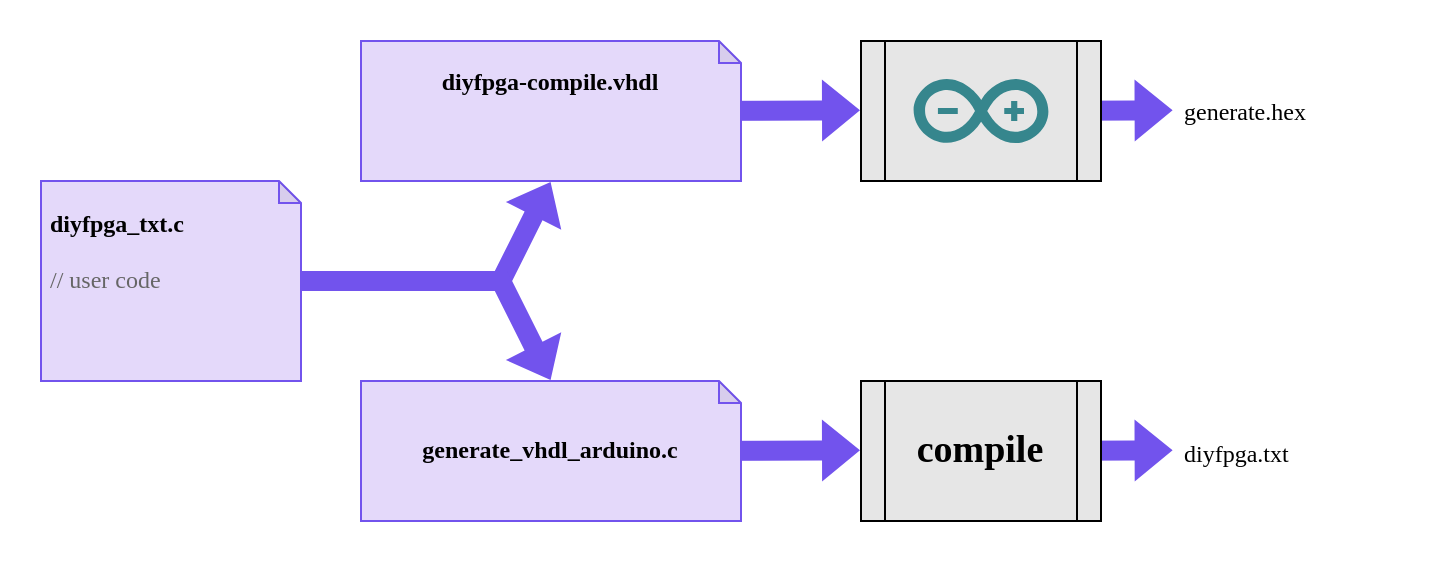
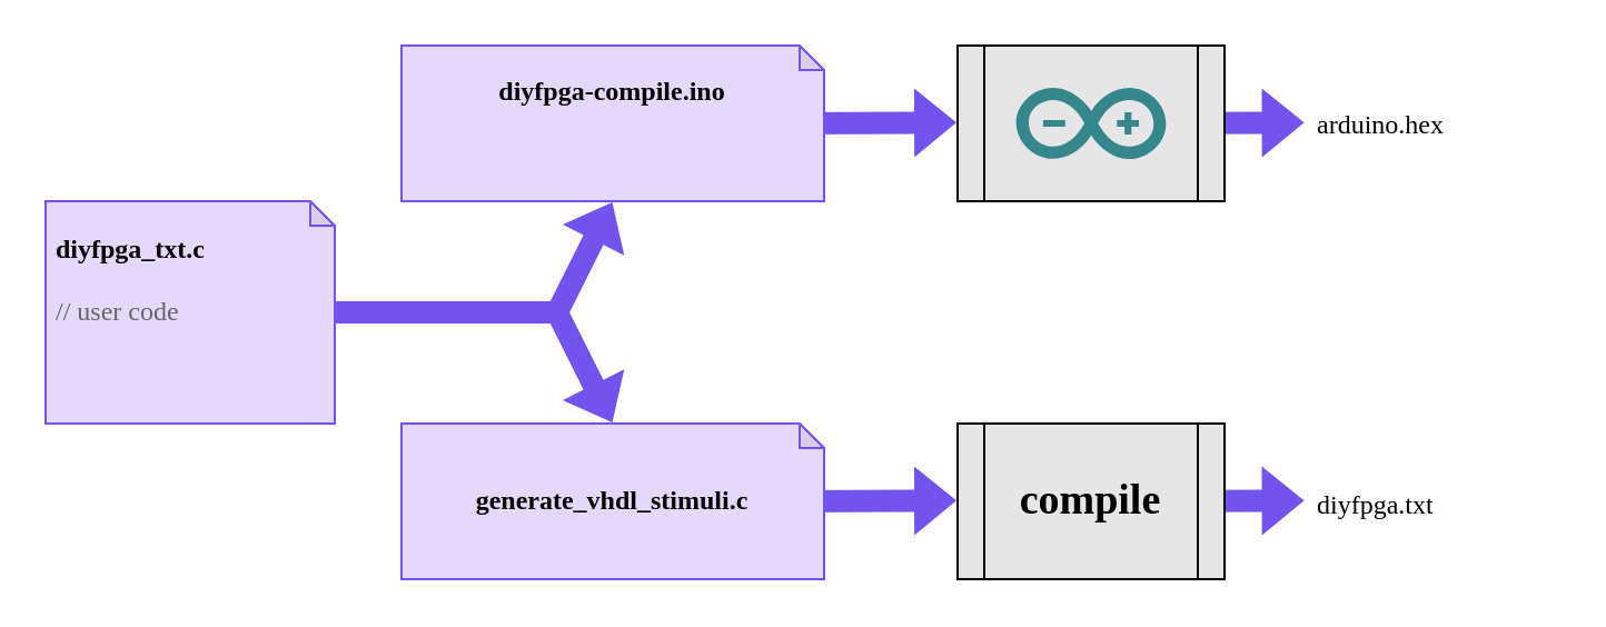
  <mxCell id="0" />
  <mxCell id="1" parent="0" />
  <mxCell id="2" value="" style="shape=flexArrow;endArrow=classic;html=1;rounded=0;fontFamily=Lucida Console;fontColor=#666666;strokeColor=none;fillColor=#7253ED;" parent="1" edge="1"><mxGeometry width="50" height="50" relative="1" as="geometry"><mxPoint x="490" y="225" as="sourcePoint" /><mxPoint x="586.3" y="224.67" as="targetPoint" /><Array as="points" /></mxGeometry></mxCell>
  <mxCell id="3" value="" style="shape=flexArrow;endArrow=classic;html=1;rounded=0;fontFamily=Lucida Console;fontColor=#666666;strokeColor=none;fillColor=#7253ED;" parent="1" edge="1"><mxGeometry width="50" height="50" relative="1" as="geometry"><mxPoint x="490" y="55" as="sourcePoint" /><mxPoint x="586.3" y="54.67" as="targetPoint" /><Array as="points" /></mxGeometry></mxCell>
  <mxCell id="4" value="" style="shape=flexArrow;endArrow=classic;html=1;rounded=0;fontFamily=Lucida Console;fontColor=#666666;strokeColor=none;fillColor=#7253ED;" parent="1" edge="1"><mxGeometry width="50" height="50" relative="1" as="geometry"><mxPoint x="333.7" y="225" as="sourcePoint" /><mxPoint x="430" y="224.67" as="targetPoint" /><Array as="points" /></mxGeometry></mxCell>
  <mxCell id="5" value="" style="shape=flexArrow;endArrow=classic;html=1;rounded=0;fontFamily=Lucida Console;fontColor=#666666;strokeColor=none;fillColor=#7253ED;" parent="1" edge="1"><mxGeometry width="50" height="50" relative="1" as="geometry"><mxPoint x="333.7" y="55" as="sourcePoint" /><mxPoint x="430" y="54.67" as="targetPoint" /><Array as="points" /></mxGeometry></mxCell>
  <mxCell id="6" value="" style="shape=process;whiteSpace=wrap;html=1;backgroundOutline=1;strokeColor=#000000;fontFamily=Lucida Console;fontColor=#666666;fillColor=#E6E6E6;" parent="1" vertex="1"><mxGeometry x="430" y="20" width="120" height="70" as="geometry" /></mxCell>
- <mxCell id="7" value="&lt;font face=&quot;Lucida Console&quot;&gt;&lt;b&gt;generate_vhdl_arduino.c&lt;/b&gt;&lt;/font&gt;" style="shape=note;whiteSpace=wrap;html=1;backgroundOutline=1;darkOpacity=0.05;size=11;fillColor=#E4D9FA;strokeColor=#7253ED;" parent="1" vertex="1"><mxGeometry x="180" y="190" width="190" height="70" as="geometry" /></mxCell>
- <mxCell id="8" value="&lt;font face=&quot;Lucida Console&quot;&gt;&lt;b&gt;diyfpga-compile.vhdl&lt;br&gt;&lt;br&gt;&lt;br&gt;&lt;/b&gt;&lt;/font&gt;" style="shape=note;whiteSpace=wrap;html=1;backgroundOutline=1;darkOpacity=0.05;size=11;fillColor=#E4D9FA;strokeColor=#7253ED;" parent="1" vertex="1"><mxGeometry x="180" y="20" width="190" height="70" as="geometry" /></mxCell>
+ <mxCell id="7" value="&lt;font face=&quot;Lucida Console&quot;&gt;&lt;b&gt;generate_vhdl_stimuli.c&lt;/b&gt;&lt;/font&gt;" style="shape=note;whiteSpace=wrap;html=1;backgroundOutline=1;darkOpacity=0.05;size=11;fillColor=#E4D9FA;strokeColor=#7253ED;" parent="1" vertex="1"><mxGeometry x="180" y="190" width="190" height="70" as="geometry" /></mxCell>
+ <mxCell id="8" value="&lt;font face=&quot;Lucida Console&quot;&gt;&lt;b&gt;diyfpga-compile.ino&lt;br&gt;&lt;br&gt;&lt;br&gt;&lt;/b&gt;&lt;/font&gt;" style="shape=note;whiteSpace=wrap;html=1;backgroundOutline=1;darkOpacity=0.05;size=11;fillColor=#E4D9FA;strokeColor=#7253ED;" parent="1" vertex="1"><mxGeometry x="180" y="20" width="190" height="70" as="geometry" /></mxCell>
  <mxCell id="9" value="" style="dashed=0;outlineConnect=0;html=1;align=center;labelPosition=center;verticalLabelPosition=bottom;verticalAlign=top;shape=mxgraph.weblogos.arduino;fillColor=#36868D;strokeColor=none;fontFamily=Lucida Console;" parent="1" vertex="1"><mxGeometry x="456.3" y="39" width="67.4" height="32" as="geometry" /></mxCell>
  <mxCell id="10" value="" style="shape=flexArrow;endArrow=classic;html=1;rounded=0;fontFamily=Lucida Console;fontColor=#666666;entryX=0.5;entryY=1;entryDx=0;entryDy=0;entryPerimeter=0;strokeColor=none;fillColor=#7253ED;" parent="1" target="8" edge="1"><mxGeometry width="50" height="50" relative="1" as="geometry"><mxPoint x="140" y="140" as="sourcePoint" /><mxPoint x="240" y="115" as="targetPoint" /><Array as="points"><mxPoint x="250" y="140" /></Array></mxGeometry></mxCell>
  <mxCell id="11" value="" style="shape=flexArrow;endArrow=classic;html=1;rounded=0;fontFamily=Lucida Console;fontColor=#666666;entryX=0.5;entryY=0;entryDx=0;entryDy=0;entryPerimeter=0;strokeColor=none;fillColor=#7253ED;" parent="1" target="7" edge="1"><mxGeometry width="50" height="50" relative="1" as="geometry"><mxPoint x="140" y="140" as="sourcePoint" /><mxPoint x="285" y="100" as="targetPoint" /><Array as="points"><mxPoint x="250" y="140" /></Array></mxGeometry></mxCell>
  <mxCell id="12" value="&lt;font face=&quot;Lucida Console&quot;&gt;&amp;nbsp;&lt;b&gt;diyfpga_txt.c&lt;/b&gt;&lt;br&gt;&lt;br&gt;&amp;nbsp;&lt;font color=&quot;#666666&quot;&gt;// user code&lt;/font&gt;&lt;br&gt;&lt;br&gt;&lt;br&gt;&lt;/font&gt;" style="shape=note;whiteSpace=wrap;html=1;backgroundOutline=1;darkOpacity=0.05;size=11;fillColor=#E4D9FA;strokeColor=#7253ED;align=left;" parent="1" vertex="1"><mxGeometry x="20" y="90" width="130" height="100" as="geometry" /></mxCell>
  <mxCell id="13" value="&lt;font size=&quot;1&quot; color=&quot;#000000&quot;&gt;&lt;b style=&quot;font-size: 19px;&quot;&gt;compile&lt;/b&gt;&lt;/font&gt;" style="shape=process;whiteSpace=wrap;html=1;backgroundOutline=1;strokeColor=#000000;fontFamily=Lucida Console;fontColor=#666666;fillColor=#E6E6E6;" parent="1" vertex="1"><mxGeometry x="430" y="190" width="120" height="70" as="geometry" /></mxCell>
  <mxCell id="14" value="&lt;font style=&quot;font-size: 12px;&quot;&gt;diyfpga.txt&lt;/font&gt;" style="text;html=1;strokeColor=none;fillColor=none;align=left;verticalAlign=middle;whiteSpace=wrap;rounded=0;fontFamily=Lucida Console;fontSize=19;fontColor=#000000;" parent="1" vertex="1"><mxGeometry x="590" y="210" width="110" height="30" as="geometry" /></mxCell>
- <mxCell id="15" value="&lt;font style=&quot;font-size: 12px;&quot;&gt;generate.hex&lt;/font&gt;" style="text;html=1;strokeColor=none;fillColor=none;align=left;verticalAlign=middle;whiteSpace=wrap;rounded=0;fontFamily=Lucida Console;fontSize=19;fontColor=#000000;" parent="1" vertex="1"><mxGeometry x="590" y="39" width="110" height="30" as="geometry" /></mxCell>
+ <mxCell id="15" value="&lt;font style=&quot;font-size: 12px;&quot;&gt;arduino.hex&lt;/font&gt;" style="text;html=1;strokeColor=none;fillColor=none;align=left;verticalAlign=middle;whiteSpace=wrap;rounded=0;fontFamily=Lucida Console;fontSize=19;fontColor=#000000;" parent="1" vertex="1"><mxGeometry x="590" y="39" width="110" height="30" as="geometry" /></mxCell>
